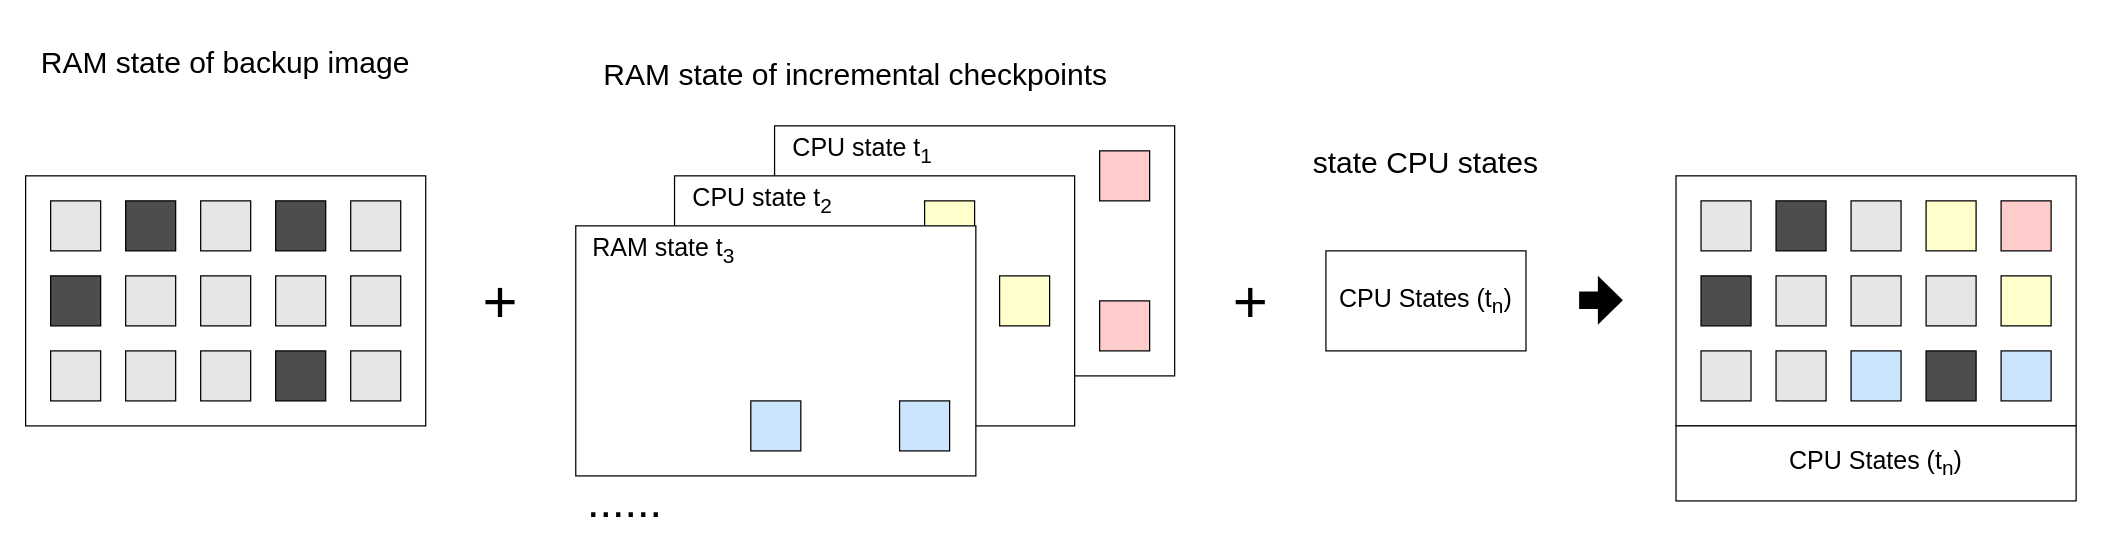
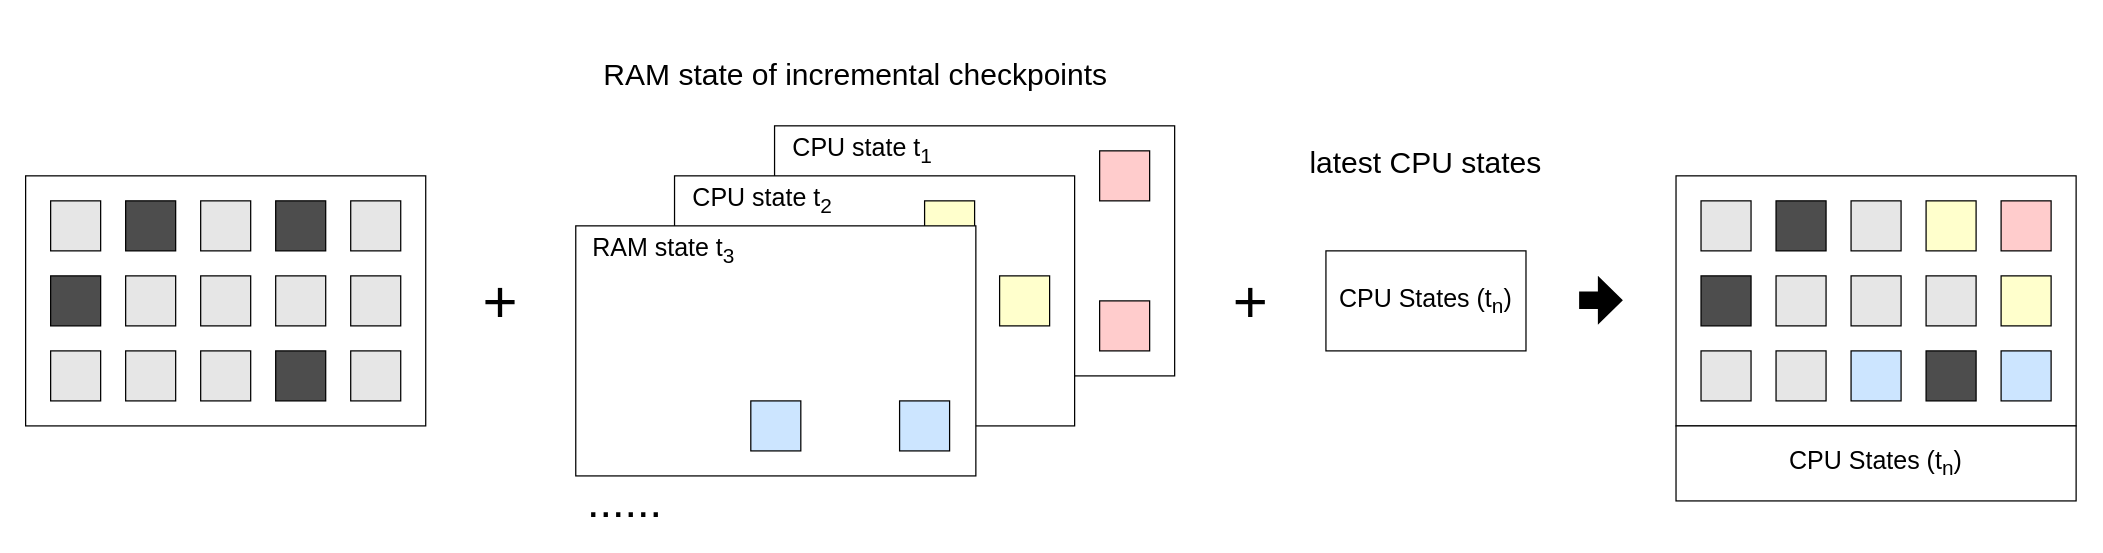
  <mxCell id="0" />
  <mxCell id="1" parent="0" />
  <mxCell id="2" value="" style="rounded=0;whiteSpace=wrap;html=1;" vertex="1" parent="1"><mxGeometry x="619" y="100" width="320" height="200" as="geometry" /></mxCell>
  <mxCell id="3" value="" style="rounded=0;whiteSpace=wrap;html=1;fillColor=#FFCCCC;" vertex="1" parent="1"><mxGeometry x="879" y="120" width="40" height="40" as="geometry" /></mxCell>
  <mxCell id="4" value="" style="rounded=0;whiteSpace=wrap;html=1;fillColor=#FFCCCC;" vertex="1" parent="1"><mxGeometry x="879" y="240" width="40" height="40" as="geometry" /></mxCell>
  <mxCell id="5" value="&lt;font style=&quot;&quot;&gt;&lt;font style=&quot;font-size: 24px;&quot;&gt;RAM state of incremental checkpoints&lt;/font&gt;&lt;br&gt;&lt;/font&gt;" style="text;html=1;strokeColor=none;fillColor=none;align=center;verticalAlign=middle;whiteSpace=wrap;rounded=0;" vertex="1" parent="1"><mxGeometry x="464" y="30" width="440" height="60" as="geometry" /></mxCell>
  <mxCell id="6" value="&lt;font style=&quot;font-size: 20px;&quot;&gt;CPU state&amp;nbsp;t&lt;sub&gt;1&lt;/sub&gt;&lt;/font&gt;" style="text;html=1;strokeColor=none;fillColor=none;align=center;verticalAlign=middle;whiteSpace=wrap;rounded=0;" vertex="1" parent="1"><mxGeometry x="620" y="100" width="139" height="40" as="geometry" /></mxCell>
  <mxCell id="7" value="" style="rounded=0;whiteSpace=wrap;html=1;" vertex="1" parent="1"><mxGeometry x="539" y="140" width="320" height="200" as="geometry" /></mxCell>
  <mxCell id="8" value="" style="rounded=0;whiteSpace=wrap;html=1;fillColor=#FFFFCC;" vertex="1" parent="1"><mxGeometry x="799" y="220" width="40" height="40" as="geometry" /></mxCell>
  <mxCell id="9" value="" style="rounded=0;whiteSpace=wrap;html=1;fillColor=#FFFFCC;" vertex="1" parent="1"><mxGeometry x="679" y="280" width="40" height="40" as="geometry" /></mxCell>
  <mxCell id="10" value="" style="rounded=0;whiteSpace=wrap;html=1;fillColor=#FFFFCC;" vertex="1" parent="1"><mxGeometry x="739" y="160" width="40" height="40" as="geometry" /></mxCell>
  <mxCell id="11" value="&lt;font style=&quot;font-size: 20px;&quot;&gt;CPU state&amp;nbsp;t&lt;sub&gt;2&lt;/sub&gt;&lt;/font&gt;" style="text;html=1;strokeColor=none;fillColor=none;align=center;verticalAlign=middle;whiteSpace=wrap;rounded=0;" vertex="1" parent="1"><mxGeometry x="540" y="140" width="139" height="40" as="geometry" /></mxCell>
  <mxCell id="12" value="" style="rounded=0;whiteSpace=wrap;html=1;" vertex="1" parent="1"><mxGeometry x="460" y="180" width="320" height="200" as="geometry" /></mxCell>
  <mxCell id="13" value="" style="rounded=0;whiteSpace=wrap;html=1;fillColor=#CCE5FF;" vertex="1" parent="1"><mxGeometry x="719" y="320" width="40" height="40" as="geometry" /></mxCell>
  <mxCell id="14" value="" style="rounded=0;whiteSpace=wrap;html=1;fillColor=#CCE5FF;" vertex="1" parent="1"><mxGeometry x="600" y="320" width="40" height="40" as="geometry" /></mxCell>
  <mxCell id="15" value="&lt;font style=&quot;font-size: 20px;&quot;&gt;RAM state&amp;nbsp;t&lt;sub&gt;3&lt;/sub&gt;&lt;/font&gt;" style="text;html=1;strokeColor=none;fillColor=none;align=center;verticalAlign=middle;whiteSpace=wrap;rounded=0;" vertex="1" parent="1"><mxGeometry x="461" y="180" width="139" height="40" as="geometry" /></mxCell>
  <mxCell id="16" value="" style="rounded=0;whiteSpace=wrap;html=1;" vertex="1" parent="1"><mxGeometry x="20" y="140" width="320" height="200" as="geometry" /></mxCell>
  <mxCell id="17" value="" style="rounded=0;whiteSpace=wrap;html=1;fillColor=#E6E6E6;" vertex="1" parent="1"><mxGeometry x="40" y="160" width="40" height="40" as="geometry" /></mxCell>
  <mxCell id="18" value="" style="rounded=0;whiteSpace=wrap;html=1;fillColor=#4D4D4D;" vertex="1" parent="1"><mxGeometry x="100" y="160" width="40" height="40" as="geometry" /></mxCell>
  <mxCell id="19" value="" style="rounded=0;whiteSpace=wrap;html=1;fillColor=#E6E6E6;" vertex="1" parent="1"><mxGeometry x="160" y="160" width="40" height="40" as="geometry" /></mxCell>
  <mxCell id="20" value="" style="rounded=0;whiteSpace=wrap;html=1;fillColor=#4D4D4D;" vertex="1" parent="1"><mxGeometry x="220" y="160" width="40" height="40" as="geometry" /></mxCell>
  <mxCell id="21" value="" style="rounded=0;whiteSpace=wrap;html=1;fillColor=#E6E6E6;" vertex="1" parent="1"><mxGeometry x="280" y="160" width="40" height="40" as="geometry" /></mxCell>
  <mxCell id="22" value="" style="rounded=0;whiteSpace=wrap;html=1;fillColor=#4D4D4D;" vertex="1" parent="1"><mxGeometry x="40" y="220" width="40" height="40" as="geometry" /></mxCell>
  <mxCell id="23" value="" style="rounded=0;whiteSpace=wrap;html=1;fillColor=#E6E6E6;" vertex="1" parent="1"><mxGeometry x="100" y="220" width="40" height="40" as="geometry" /></mxCell>
  <mxCell id="24" value="" style="rounded=0;whiteSpace=wrap;html=1;fillColor=#E6E6E6;" vertex="1" parent="1"><mxGeometry x="160" y="220" width="40" height="40" as="geometry" /></mxCell>
  <mxCell id="25" value="" style="rounded=0;whiteSpace=wrap;html=1;fillColor=#E6E6E6;" vertex="1" parent="1"><mxGeometry x="220" y="220" width="40" height="40" as="geometry" /></mxCell>
  <mxCell id="26" value="" style="rounded=0;whiteSpace=wrap;html=1;fillColor=#E6E6E6;" vertex="1" parent="1"><mxGeometry x="280" y="220" width="40" height="40" as="geometry" /></mxCell>
  <mxCell id="27" value="" style="rounded=0;whiteSpace=wrap;html=1;fillColor=#E6E6E6;" vertex="1" parent="1"><mxGeometry x="40" y="280" width="40" height="40" as="geometry" /></mxCell>
  <mxCell id="28" value="" style="rounded=0;whiteSpace=wrap;html=1;fillColor=#E6E6E6;" vertex="1" parent="1"><mxGeometry x="100" y="280" width="40" height="40" as="geometry" /></mxCell>
  <mxCell id="29" value="" style="rounded=0;whiteSpace=wrap;html=1;fillColor=#E6E6E6;" vertex="1" parent="1"><mxGeometry x="160" y="280" width="40" height="40" as="geometry" /></mxCell>
  <mxCell id="30" value="" style="rounded=0;whiteSpace=wrap;html=1;fillColor=#4D4D4D;" vertex="1" parent="1"><mxGeometry x="220" y="280" width="40" height="40" as="geometry" /></mxCell>
  <mxCell id="31" value="" style="rounded=0;whiteSpace=wrap;html=1;fillColor=#E6E6E6;" vertex="1" parent="1"><mxGeometry x="280" y="280" width="40" height="40" as="geometry" /></mxCell>
  <mxCell id="32" value="&lt;font style=&quot;&quot;&gt;&lt;font style=&quot;font-size: 36px;&quot;&gt;......&lt;/font&gt;&lt;br&gt;&lt;/font&gt;" style="text;html=1;strokeColor=none;fillColor=none;align=center;verticalAlign=middle;whiteSpace=wrap;rounded=0;" vertex="1" parent="1"><mxGeometry x="460" y="380" width="79" height="40" as="geometry" /></mxCell>
- <mxCell id="33" value="&lt;font style=&quot;font-size: 24px;&quot;&gt;RAM state of backup image&lt;/font&gt;" style="text;html=1;strokeColor=none;fillColor=none;align=center;verticalAlign=middle;whiteSpace=wrap;rounded=0;" vertex="1" parent="1"><mxGeometry x="20" y="20" width="320" height="60" as="geometry" /></mxCell>
- <mxCell id="34" value="&lt;font style=&quot;&quot;&gt;&lt;font style=&quot;font-size: 24px;&quot;&gt;state CPU states&lt;/font&gt;&lt;br&gt;&lt;/font&gt;" style="text;html=1;strokeColor=none;fillColor=none;align=center;verticalAlign=middle;whiteSpace=wrap;rounded=0;" vertex="1" parent="1"><mxGeometry x="1040" y="100" width="200" height="60" as="geometry" /></mxCell>
+ <mxCell id="34" value="&lt;font style=&quot;&quot;&gt;&lt;font style=&quot;font-size: 24px;&quot;&gt;latest CPU states&lt;/font&gt;&lt;br&gt;&lt;/font&gt;" style="text;html=1;strokeColor=none;fillColor=none;align=center;verticalAlign=middle;whiteSpace=wrap;rounded=0;" vertex="1" parent="1"><mxGeometry x="1040" y="100" width="200" height="60" as="geometry" /></mxCell>
  <mxCell id="35" value="&lt;font style=&quot;font-size: 20px;&quot;&gt;CPU States (t&lt;sub&gt;n&lt;/sub&gt;)&lt;/font&gt;" style="rounded=0;whiteSpace=wrap;html=1;" vertex="1" parent="1"><mxGeometry x="1060" y="200" width="160" height="80" as="geometry" /></mxCell>
  <mxCell id="36" value="" style="shape=flexArrow;endArrow=classic;html=1;rounded=0;endSize=5;strokeWidth=5;strokeColor=none;fillColor=#000000;fontSize=10;startSize=10;" edge="1" parent="1"><mxGeometry width="50" height="50" relative="1" as="geometry"><mxPoint x="1260" y="239.5" as="sourcePoint" /><mxPoint x="1300" y="239.5" as="targetPoint" /></mxGeometry></mxCell>
  <mxCell id="37" value="&lt;font style=&quot;font-size: 48px;&quot;&gt;+&lt;/font&gt;" style="text;html=1;strokeColor=none;fillColor=none;align=center;verticalAlign=middle;whiteSpace=wrap;rounded=0;" vertex="1" parent="1"><mxGeometry x="380" y="220" width="40" height="40" as="geometry" /></mxCell>
  <mxCell id="38" value="&lt;font style=&quot;font-size: 48px;&quot;&gt;+&lt;/font&gt;" style="text;html=1;strokeColor=none;fillColor=none;align=center;verticalAlign=middle;whiteSpace=wrap;rounded=0;" vertex="1" parent="1"><mxGeometry x="980" y="220" width="40" height="40" as="geometry" /></mxCell>
  <mxCell id="39" value="" style="rounded=0;whiteSpace=wrap;html=1;" vertex="1" parent="1"><mxGeometry x="1340" y="140" width="320" height="200" as="geometry" /></mxCell>
  <mxCell id="40" value="" style="rounded=0;whiteSpace=wrap;html=1;fillColor=#E6E6E6;" vertex="1" parent="1"><mxGeometry x="1360" y="160" width="40" height="40" as="geometry" /></mxCell>
  <mxCell id="41" value="" style="rounded=0;whiteSpace=wrap;html=1;fillColor=#4D4D4D;" vertex="1" parent="1"><mxGeometry x="1420" y="160" width="40" height="40" as="geometry" /></mxCell>
  <mxCell id="42" value="" style="rounded=0;whiteSpace=wrap;html=1;fillColor=#E6E6E6;" vertex="1" parent="1"><mxGeometry x="1480" y="160" width="40" height="40" as="geometry" /></mxCell>
  <mxCell id="43" value="" style="rounded=0;whiteSpace=wrap;html=1;fillColor=#FFFFCC;" vertex="1" parent="1"><mxGeometry x="1540" y="160" width="40" height="40" as="geometry" /></mxCell>
  <mxCell id="44" value="" style="rounded=0;whiteSpace=wrap;html=1;fillColor=#FFCCCC;" vertex="1" parent="1"><mxGeometry x="1600" y="160" width="40" height="40" as="geometry" /></mxCell>
  <mxCell id="45" value="" style="rounded=0;whiteSpace=wrap;html=1;fillColor=#4D4D4D;" vertex="1" parent="1"><mxGeometry x="1360" y="220" width="40" height="40" as="geometry" /></mxCell>
  <mxCell id="46" value="" style="rounded=0;whiteSpace=wrap;html=1;fillColor=#E6E6E6;" vertex="1" parent="1"><mxGeometry x="1420" y="220" width="40" height="40" as="geometry" /></mxCell>
  <mxCell id="47" value="" style="rounded=0;whiteSpace=wrap;html=1;fillColor=#E6E6E6;" vertex="1" parent="1"><mxGeometry x="1480" y="220" width="40" height="40" as="geometry" /></mxCell>
  <mxCell id="48" value="" style="rounded=0;whiteSpace=wrap;html=1;fillColor=#E6E6E6;" vertex="1" parent="1"><mxGeometry x="1540" y="220" width="40" height="40" as="geometry" /></mxCell>
  <mxCell id="49" value="" style="rounded=0;whiteSpace=wrap;html=1;fillColor=#FFFFCC;" vertex="1" parent="1"><mxGeometry x="1600" y="220" width="40" height="40" as="geometry" /></mxCell>
  <mxCell id="50" value="" style="rounded=0;whiteSpace=wrap;html=1;fillColor=#E6E6E6;" vertex="1" parent="1"><mxGeometry x="1360" y="280" width="40" height="40" as="geometry" /></mxCell>
  <mxCell id="51" value="" style="rounded=0;whiteSpace=wrap;html=1;fillColor=#E6E6E6;" vertex="1" parent="1"><mxGeometry x="1420" y="280" width="40" height="40" as="geometry" /></mxCell>
  <mxCell id="52" value="" style="rounded=0;whiteSpace=wrap;html=1;fillColor=#CCE5FF;" vertex="1" parent="1"><mxGeometry x="1480" y="280" width="40" height="40" as="geometry" /></mxCell>
  <mxCell id="53" value="" style="rounded=0;whiteSpace=wrap;html=1;fillColor=#4D4D4D;" vertex="1" parent="1"><mxGeometry x="1540" y="280" width="40" height="40" as="geometry" /></mxCell>
  <mxCell id="54" value="" style="rounded=0;whiteSpace=wrap;html=1;fillColor=#CCE5FF;" vertex="1" parent="1"><mxGeometry x="1600" y="280" width="40" height="40" as="geometry" /></mxCell>
  <mxCell id="55" value="&lt;font style=&quot;font-size: 20px;&quot;&gt;CPU States (t&lt;sub&gt;n&lt;/sub&gt;)&lt;/font&gt;" style="rounded=0;whiteSpace=wrap;html=1;" vertex="1" parent="1"><mxGeometry x="1340" y="340" width="320" height="60" as="geometry" /></mxCell>
